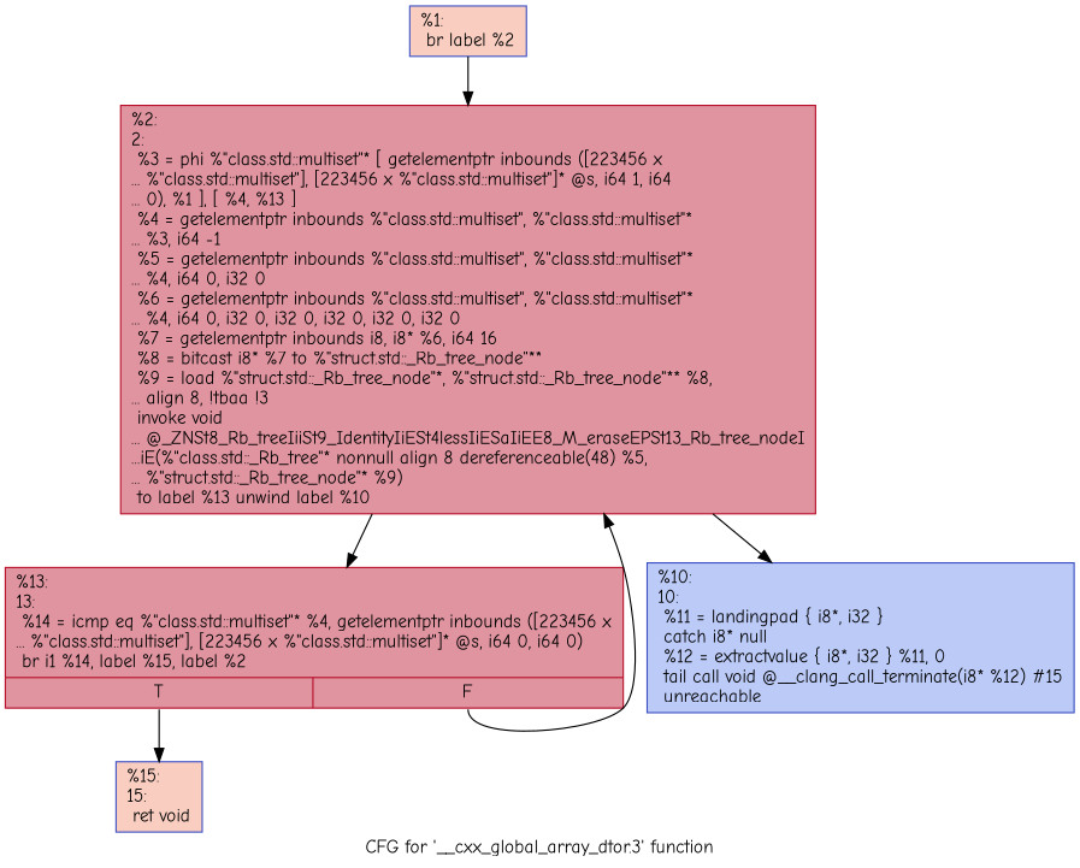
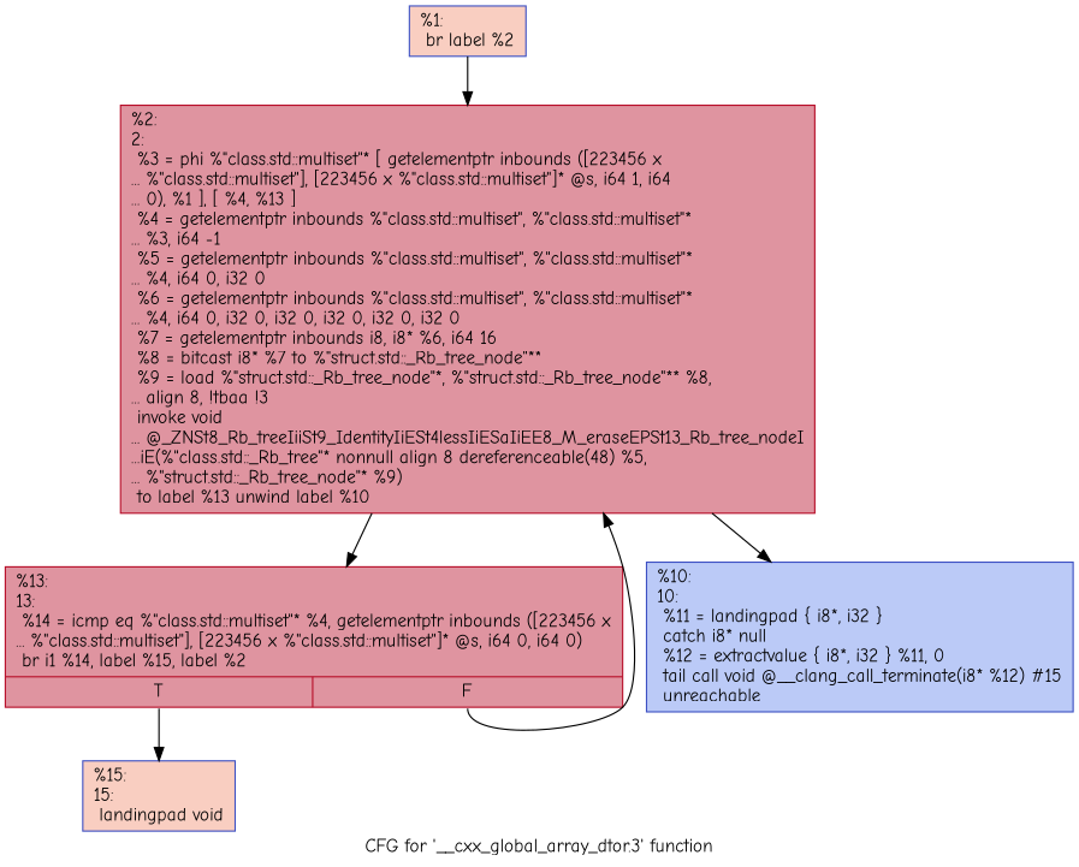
  digraph {
    label="CFG for '__cxx_global_array_dtor.3' function"
    fontname="Comic Neue"
    node [color="#3d50c3ff" fillcolor="#f2907270" shape=record style=filled fontname="Comic Neue"]
    edge [fontname="Comic Neue"]
    n1 [label="{%1:\l  br label %2\l}"]
    n2 [color="#b70d28ff" fillcolor="#b70d2870" label="{%2:\l2:                                                \l  %3 = phi %\"class.std::multiset\"* [ getelementptr inbounds ([223456 x\l... %\"class.std::multiset\"], [223456 x %\"class.std::multiset\"]* @s, i64 1, i64\l... 0), %1 ], [ %4, %13 ]\l  %4 = getelementptr inbounds %\"class.std::multiset\", %\"class.std::multiset\"*\l... %3, i64 -1\l  %5 = getelementptr inbounds %\"class.std::multiset\", %\"class.std::multiset\"*\l... %4, i64 0, i32 0\l  %6 = getelementptr inbounds %\"class.std::multiset\", %\"class.std::multiset\"*\l... %4, i64 0, i32 0, i32 0, i32 0, i32 0, i32 0\l  %7 = getelementptr inbounds i8, i8* %6, i64 16\l  %8 = bitcast i8* %7 to %\"struct.std::_Rb_tree_node\"**\l  %9 = load %\"struct.std::_Rb_tree_node\"*, %\"struct.std::_Rb_tree_node\"** %8,\l... align 8, !tbaa !3\l  invoke void\l... @_ZNSt8_Rb_treeIiiSt9_IdentityIiESt4lessIiESaIiEE8_M_eraseEPSt13_Rb_tree_nodeI\l...iE(%\"class.std::_Rb_tree\"* nonnull align 8 dereferenceable(48) %5,\l... %\"struct.std::_Rb_tree_node\"* %9)\l          to label %13 unwind label %10\l}"]
    n3 [color="#b70d28ff" fillcolor="#b70d2870" label="{%13:\l13:                                               \l  %14 = icmp eq %\"class.std::multiset\"* %4, getelementptr inbounds ([223456 x\l... %\"class.std::multiset\"], [223456 x %\"class.std::multiset\"]* @s, i64 0, i64 0)\l  br i1 %14, label %15, label %2\l|{<s0>T|<s1>F}}"]
    n4 [fillcolor="#6687ed70" label="{%10:\l10:                                               \l  %11 = landingpad \{ i8*, i32 \}\l          catch i8* null\l  %12 = extractvalue \{ i8*, i32 \} %11, 0\l  tail call void @__clang_call_terminate(i8* %12) #15\l  unreachable\l}"]
-   n5 [label="{%15:\l15:                                               \l  ret void\l}"]
+   n5 [label="{%15:\l15:                                               \l  landingpad void\l}"]
    n1 -> n2
    n2 -> n3
    n2 -> n4
    n3 -> n2 [tailport=s1]
    n3 -> n5 [tailport=s0]
  }
